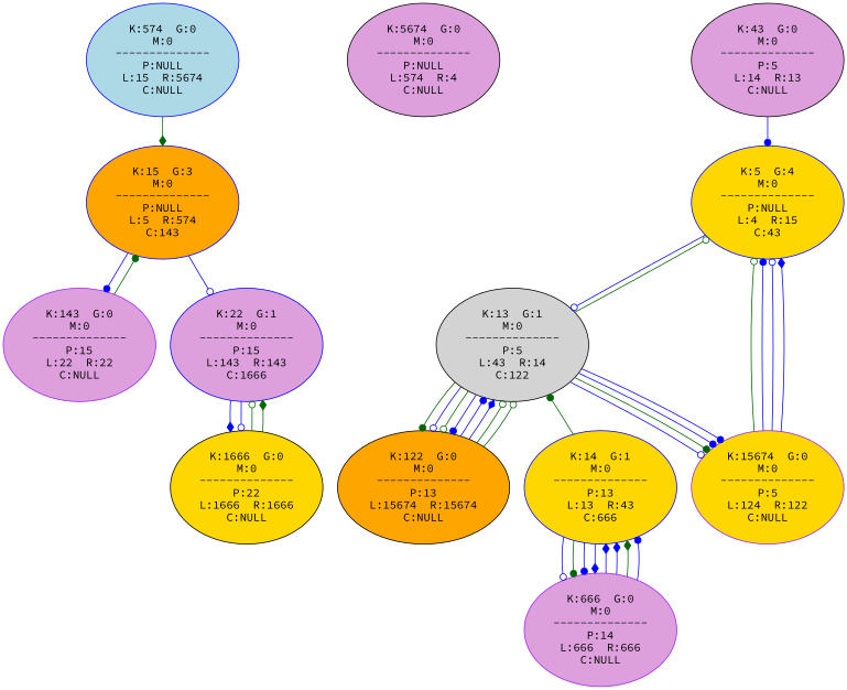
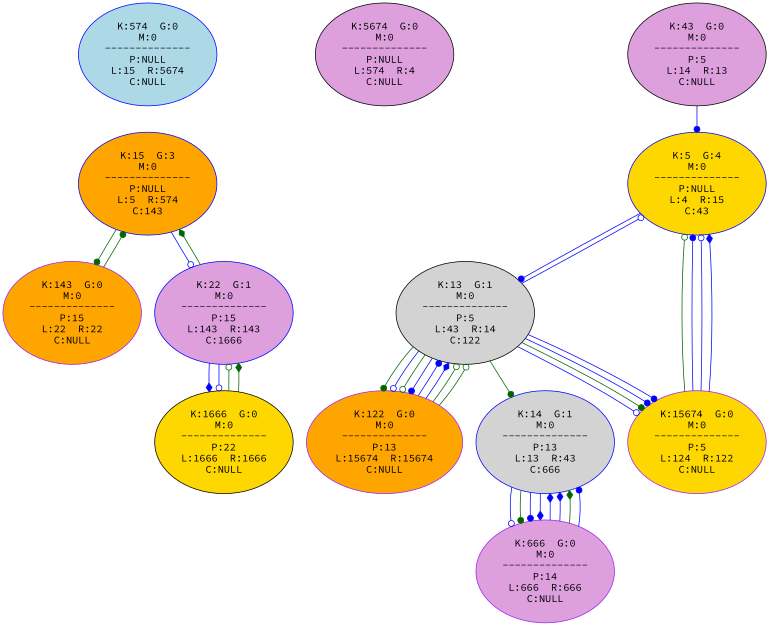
  digraph {
    fontname="Source Code Pro"
    node [color=blue fillcolor=plum fontname="Source Code Pro" style=filled]
    edge [arrowhead=dot color=blue fontname="Source Code Pro"]
    n1 [fillcolor=orange label="K:15  G:3\nM:0\n--------------\nP:NULL\nL:5  R:574\nC:143"]
-   n2 [color=purple label="K:143  G:0\nM:0\n--------------\nP:15\nL:22  R:22\nC:NULL"]
+   n2 [color=purple fillcolor=orange label="K:143  G:0\nM:0\n--------------\nP:15\nL:22  R:22\nC:NULL"]
    n3 [label="K:22  G:1\nM:0\n--------------\nP:15\nL:143  R:143\nC:1666"]
    n4 [color=black fillcolor=gold label="K:1666  G:0\nM:0\n--------------\nP:22\nL:1666  R:1666\nC:NULL"]
    n5 [fillcolor=lightblue label="K:574  G:0\nM:0\n--------------\nP:NULL\nL:15  R:5674\nC:NULL"]
    n6 [color=black label="K:5674  G:0\nM:0\n--------------\nP:NULL\nL:574  R:4\nC:NULL"]
    n7 [fillcolor=gold label="K:5  G:4\nM:0\n--------------\nP:NULL\nL:4  R:15\nC:43"]
    n8 [color=black fillcolor=lightgrey label="K:13  G:1\nM:0\n--------------\nP:5\nL:43  R:14\nC:122"]
    n9 [color=black label="K:43  G:0\nM:0\n--------------\nP:5\nL:14  R:13\nC:NULL"]
-   n10 [color=black fillcolor=orange label="K:122  G:0\nM:0\n--------------\nP:13\nL:15674  R:15674\nC:NULL"]
+   n10 [color=purple fillcolor=orange label="K:122  G:0\nM:0\n--------------\nP:13\nL:15674  R:15674\nC:NULL"]
    n11 [color=purple fillcolor=gold label="K:15674  G:0\nM:0\n--------------\nP:5\nL:124  R:122\nC:NULL"]
-   n12 [fillcolor=gold label="K:14  G:1\nM:0\n--------------\nP:13\nL:13  R:43\nC:666"]
+   n12 [fillcolor=lightgrey label="K:14  G:1\nM:0\n--------------\nP:13\nL:13  R:43\nC:666"]
    n13 [color=purple label="K:666  G:0\nM:0\n--------------\nP:14\nL:666  R:666\nC:NULL"]
-   n1 -> n2
+   n1 -> n2 [color=darkgreen]
    n1 -> n3 [arrowhead=odot]
    n2 -> n1 [color=darkgreen]
-   n5 -> n1 [arrowhead=diamond color=darkgreen]
+   n3 -> n1 [arrowhead=diamond color=darkgreen]
    n3 -> n4 [arrowhead=diamond]
    n3 -> n4 [arrowhead=odot]
    n4 -> n3 [arrowhead=odot color=darkgreen]
    n4 -> n3 [arrowhead=diamond color=darkgreen]
-   n7 -> n8 [arrowhead=odot]
-   n8 -> n7 [arrowhead=odot color=darkgreen]
+   n7 -> n8
+   n8 -> n7 [arrowhead=odot]
    n8 -> n10 [color=darkgreen]
    n8 -> n10 [arrowhead=odot]
    n8 -> n10 [arrowhead=odot color=darkgreen]
    n8 -> n10
    n8 -> n11 [arrowhead=odot]
    n8 -> n11 [color=darkgreen]
    n8 -> n11
    n8 -> n11
    n9 -> n7
    n10 -> n8
    n10 -> n8 [arrowhead=diamond]
    n10 -> n8 [arrowhead=odot color=darkgreen]
    n10 -> n8 [arrowhead=odot color=darkgreen]
    n11 -> n7 [arrowhead=odot color=darkgreen]
    n11 -> n7
    n11 -> n7 [arrowhead=odot]
    n11 -> n7 [arrowhead=diamond]
-   n12 -> n8 [color=darkgreen]
+   n8 -> n12 [color=darkgreen]
    n12 -> n13 [arrowhead=odot]
    n12 -> n13 [color=darkgreen]
    n12 -> n13
    n12 -> n13 [arrowhead=diamond]
    n13 -> n12 [arrowhead=diamond]
    n13 -> n12 [arrowhead=diamond]
    n13 -> n12 [arrowhead=diamond color=darkgreen]
    n13 -> n12
  }
